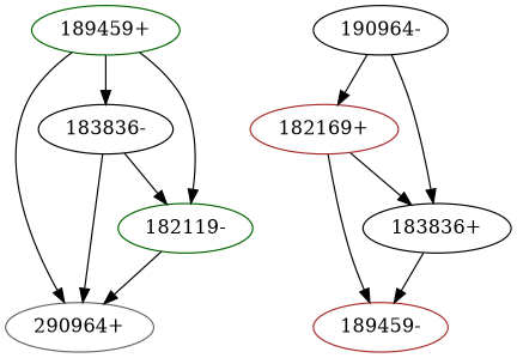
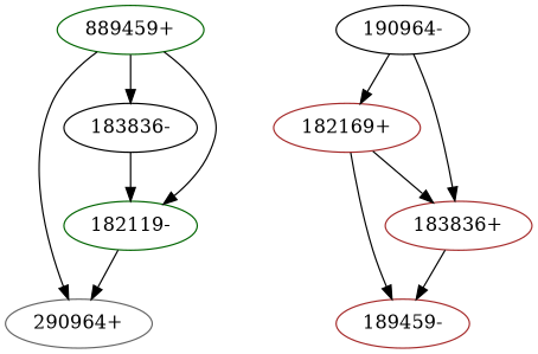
  digraph {
    node [color=black l=36887]
    edge [d=72 e=100 n=15]
    n1 [color=gray40 label="290964+"]
-   "189459+" [color=darkgreen l=21956]
+   "189459+" [color=darkgreen l=21956 label="889459+"]
    "183836-" [l=13589]
    n4 [color=darkgreen l=17429 label="182119-"]
    "182169+" [color=brown l=17429]
    "189459-" [color=brown l=21956]
-   "183836+" [l=13589]
+   "183836+" [color=brown l=13589]
    "190964-"
    "189459+" -> n1 [d=32409 n=1]
    "189459+" -> "183836-"
    "189459+" -> n4 [d=13837 n=6]
-   "183836-" -> n1 [d=18931 n=2]
    "183836-" -> n4 [d=447 n=24]
    n4 -> n1 [d=1310 n=14]
    "182169+" -> "189459-" [d=13837 n=6]
    "182169+" -> "183836+" [d=447 n=24]
    "183836+" -> "189459-"
    "190964-" -> "182169+" [d=1310 n=14]
    "190964-" -> "183836+" [d=18931 n=2]
  }
